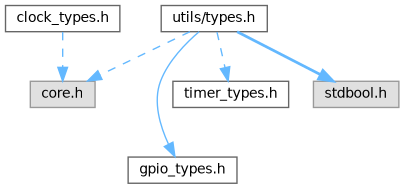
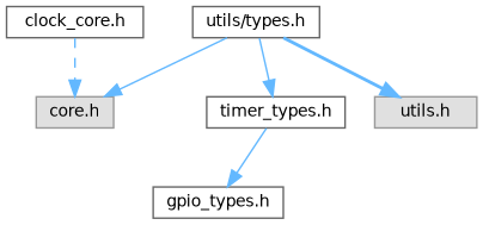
  digraph {
    node [color=grey40 fillcolor=white fontname=Helvetica fontsize=10 shape=box style=filled]
    edge [color=steelblue1 fontname=Helvetica fontsize=10 labelfontname=Helvetica labelfontsize=10 style=solid]
    n1 [height=0.2 label="utils/types.h" width=0.4]
    n2 [color=grey60 fillcolor="#E0E0E0" height=0.2 label="core.h" width=0.4]
    n3 [height=0.2 label="gpio_types.h" width=0.4]
    n4 [height=0.2 label="timer_types.h" width=0.4]
-   n5 [color=grey60 fillcolor="#E0E0E0" height=0.2 label="stdbool.h" width=0.4]
-   n6 [height=0.2 label="clock_types.h" width=0.4]
-   n1 -> n2 [style=dashed]
-   n1 -> n3
-   n1 -> n4 [style=dashed]
+   n5 [color=grey60 fillcolor="#E0E0E0" height=0.2 label="utils.h" width=0.4]
+   n6 [height=0.2 label="clock_core.h" width=0.4]
+   n1 -> n2
+   n4 -> n3
+   n1 -> n4
    n1 -> n5 [style=bold]
    n6 -> n2 [style=dashed]
  }
